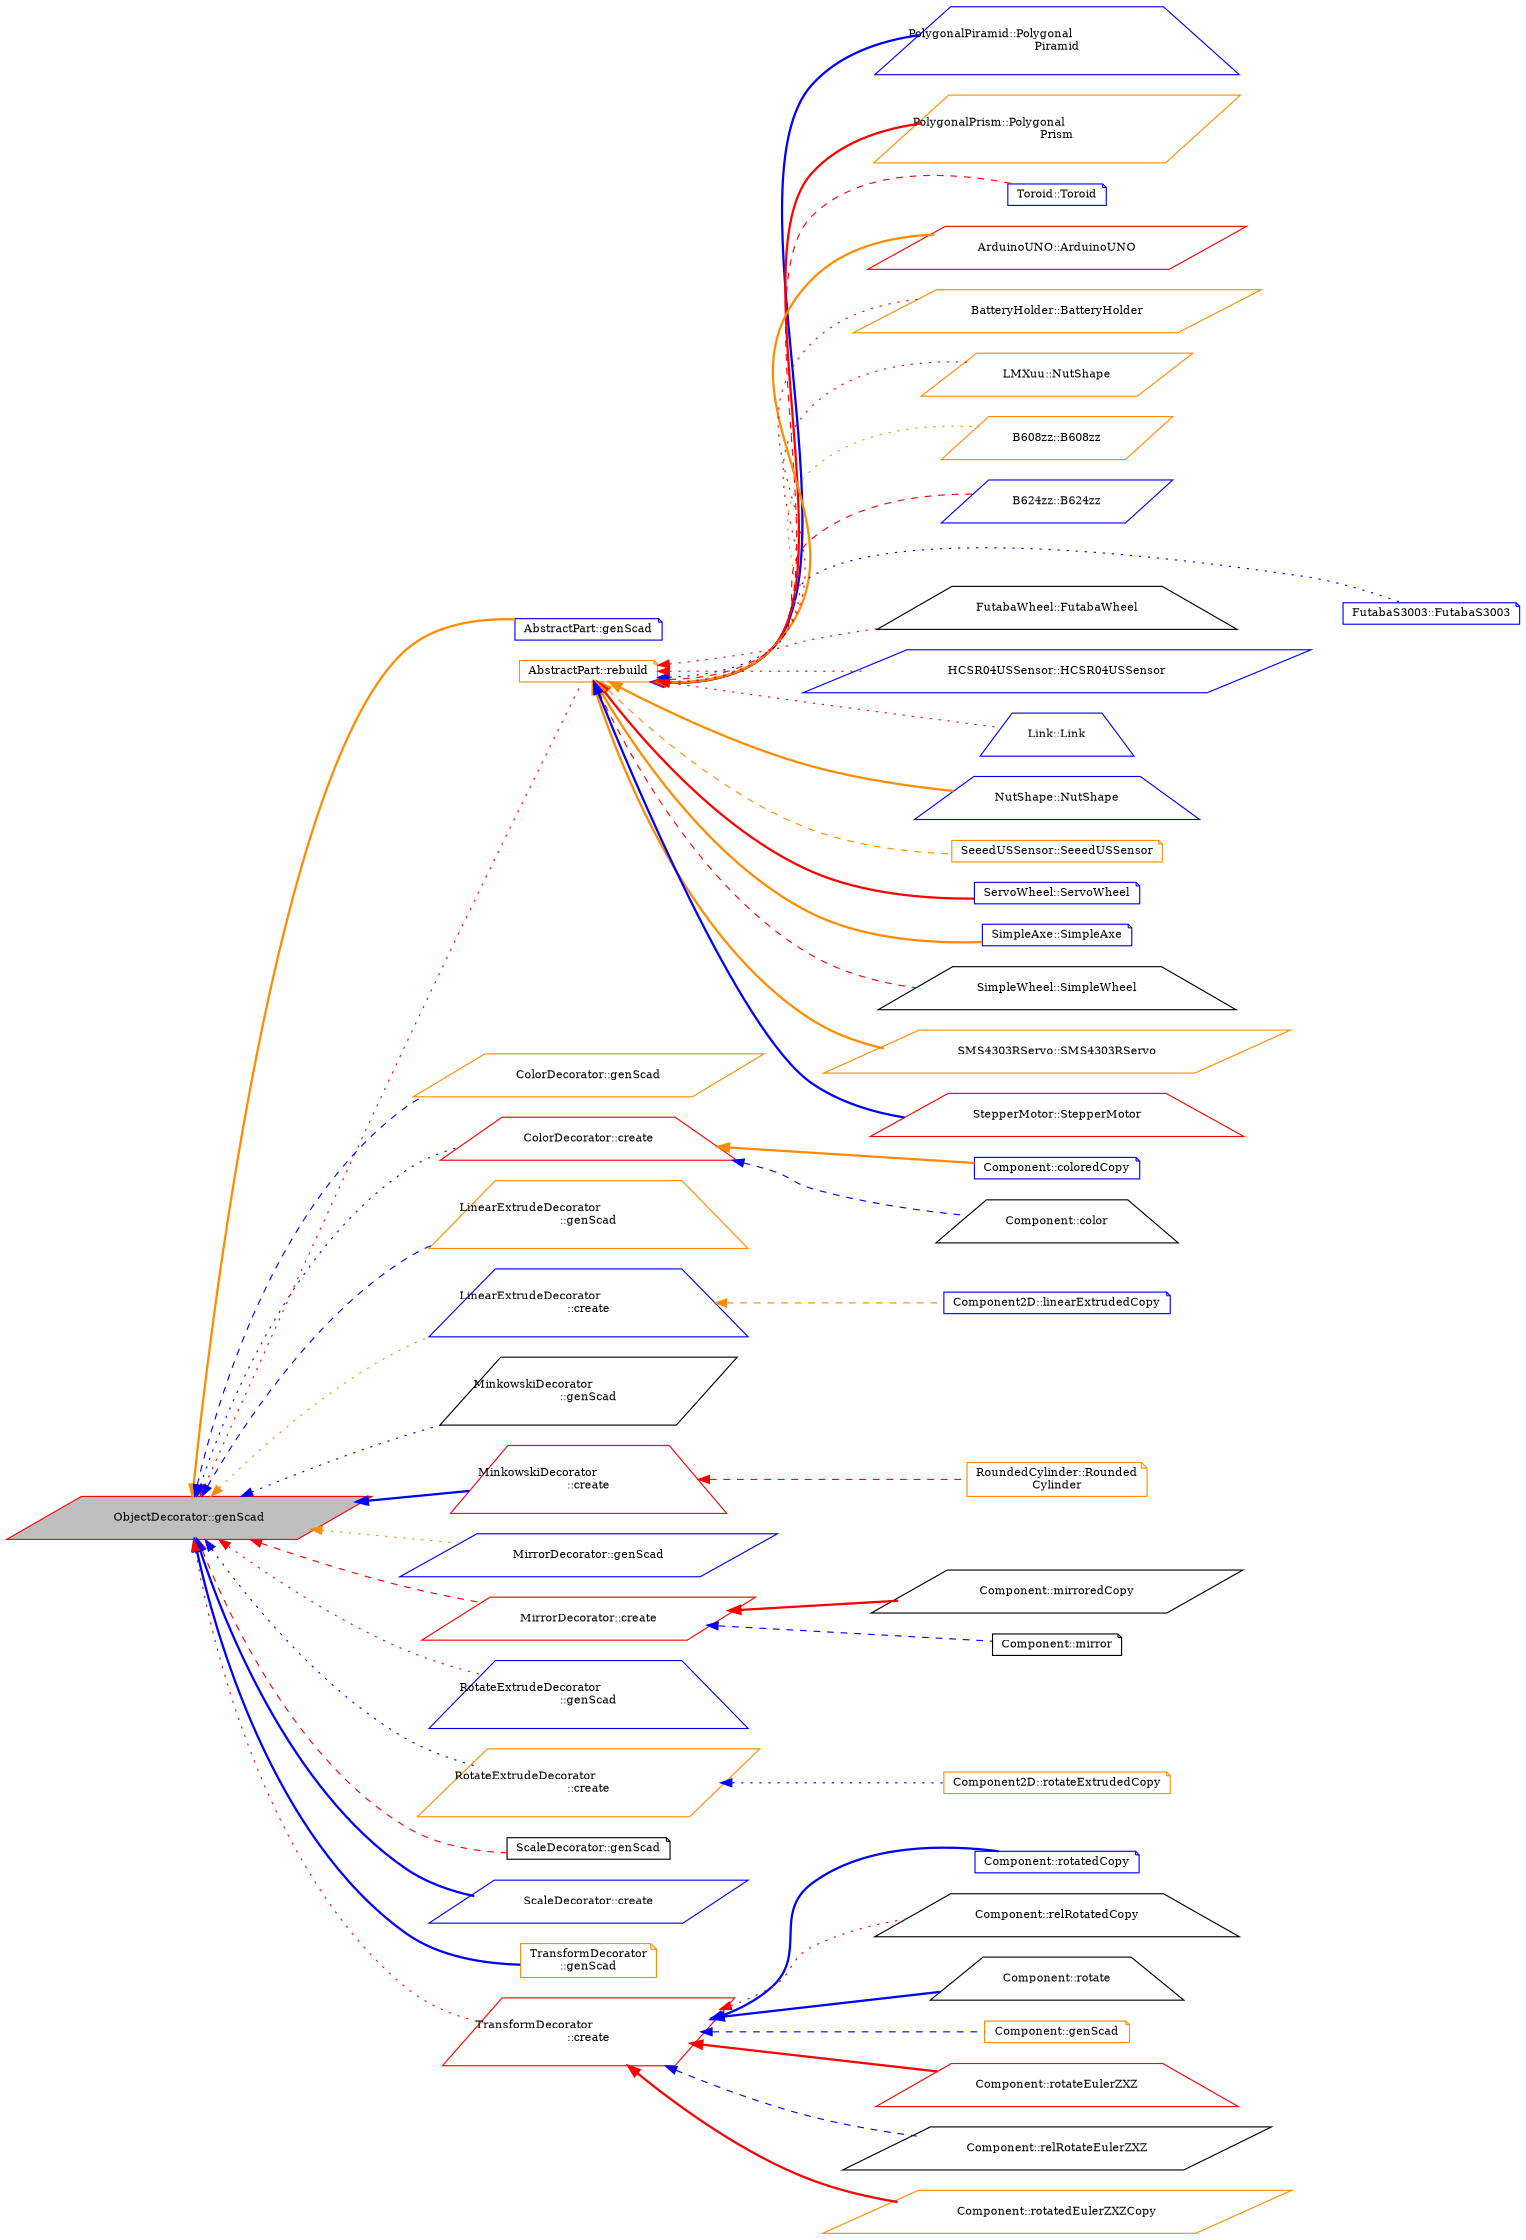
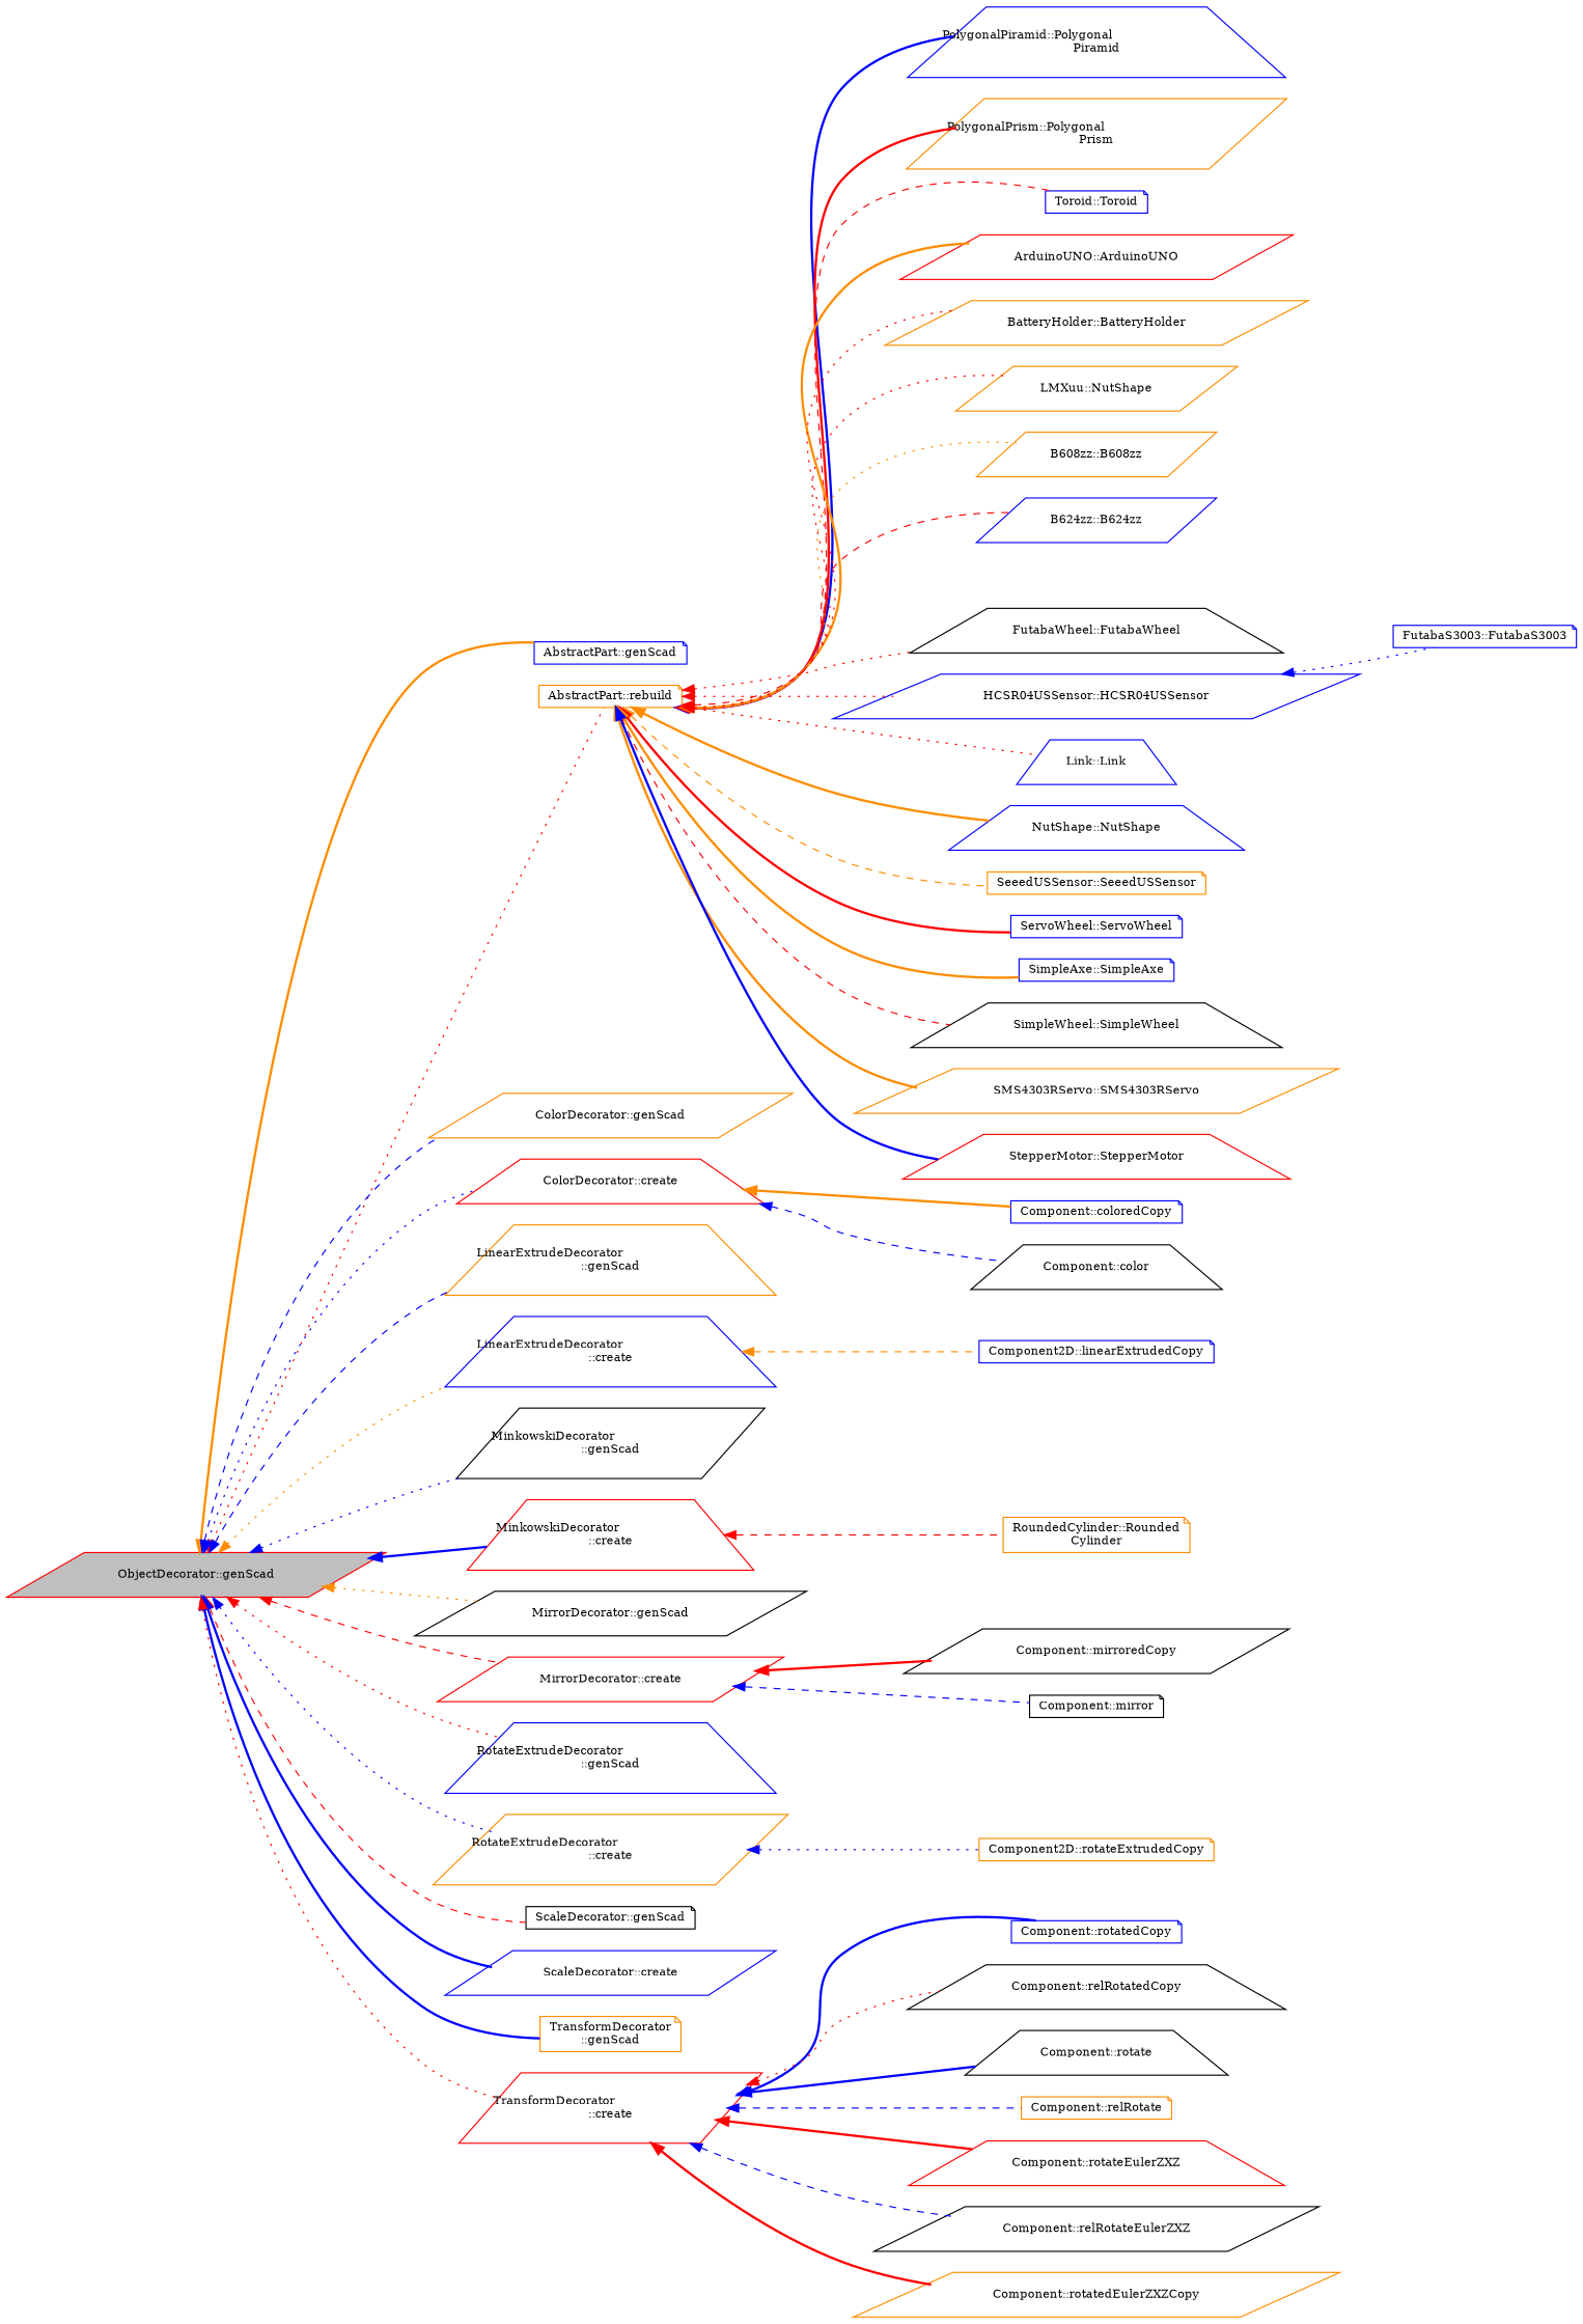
  digraph {
    fontname="DejaVu Serif"
    rankdir=LR
    node [color=blue fillcolor=white fontname="DejaVu Serif" fontsize=10 shape=parallelogram style=filled]
    edge [color=red dir=back fontname="DejaVu Serif" fontsize=10 labelfontname=Helvetica labelfontsize=10 style=bold]
    n1 [color=red fillcolor=grey75 fontcolor=black height=0.2 label="ObjectDecorator::genScad" width=0.4]
    n2 [height=0.2 label="AbstractPart::genScad" shape=note width=0.4]
    n3 [color=darkorange height=0.2 label="AbstractPart::rebuild" shape=note width=0.4]
    n4 [color=darkorange height=0.2 label="ColorDecorator::genScad" width=0.4]
    n5 [color=red height=0.2 label="ColorDecorator::create" shape=trapezium width=0.4]
    n6 [color=darkorange height=0.2 label="LinearExtrudeDecorator\l::genScad" shape=trapezium width=0.4]
    n7 [height=0.2 label="LinearExtrudeDecorator\l::create" shape=trapezium width=0.4]
    n8 [color=black height=0.2 label="MinkowskiDecorator\l::genScad" width=0.4]
    n9 [color=red height=0.2 label="MinkowskiDecorator\l::create" shape=trapezium width=0.4]
-   n10 [height=0.2 label="MirrorDecorator::genScad" width=0.4]
+   n10 [color=black height=0.2 label="MirrorDecorator::genScad" width=0.4]
    n11 [color=red height=0.2 label="MirrorDecorator::create" width=0.4]
    n12 [height=0.2 label="RotateExtrudeDecorator\l::genScad" shape=trapezium width=0.4]
    n13 [color=darkorange height=0.2 label="RotateExtrudeDecorator\l::create" width=0.4]
    n14 [color=black height=0.2 label="ScaleDecorator::genScad" shape=note width=0.4]
    n15 [height=0.2 label="ScaleDecorator::create" width=0.4]
    n16 [color=darkorange height=0.2 label="TransformDecorator\l::genScad" shape=note width=0.4]
    n17 [color=red height=0.2 label="TransformDecorator\l::create" width=0.4]
    n18 [height=0.2 label="PolygonalPiramid::Polygonal\lPiramid" shape=trapezium width=0.4]
    n19 [color=darkorange height=0.2 label="PolygonalPrism::Polygonal\lPrism" width=0.4]
    n20 [height=0.2 label="Toroid::Toroid" shape=note width=0.4]
    n21 [color=red height=0.2 label="ArduinoUNO::ArduinoUNO" width=0.4]
    n22 [color=darkorange height=0.2 label="BatteryHolder::BatteryHolder" width=0.4]
    n23 [color=darkorange height=0.2 label="LMXuu::NutShape" width=0.4]
    n24 [color=darkorange height=0.2 label="B608zz::B608zz" width=0.4]
    n25 [height=0.2 label="B624zz::B624zz" width=0.4]
    n26 [height=0.2 label="FutabaS3003::FutabaS3003" shape=note width=0.4]
    n27 [color=black height=0.2 label="FutabaWheel::FutabaWheel" shape=trapezium width=0.4]
    n28 [height=0.2 label="HCSR04USSensor::HCSR04USSensor" width=0.4]
    n29 [height=0.2 label="Link::Link" shape=trapezium width=0.4]
    n30 [height=0.2 label="NutShape::NutShape" shape=trapezium width=0.4]
    n31 [color=darkorange height=0.2 label="SeeedUSSensor::SeeedUSSensor" shape=note width=0.4]
    n32 [height=0.2 label="ServoWheel::ServoWheel" shape=note width=0.4]
    n33 [height=0.2 label="SimpleAxe::SimpleAxe" shape=note width=0.4]
    n34 [color=black height=0.2 label="SimpleWheel::SimpleWheel" shape=trapezium width=0.4]
    n35 [color=darkorange height=0.2 label="SMS4303RServo::SMS4303RServo" width=0.4]
    n36 [color=red height=0.2 label="StepperMotor::StepperMotor" shape=trapezium width=0.4]
    n37 [height=0.2 label="Component::coloredCopy" shape=note width=0.4]
    n38 [color=black height=0.2 label="Component::color" shape=trapezium width=0.4]
    n39 [height=0.2 label="Component2D::linearExtrudedCopy" shape=note width=0.4]
    n40 [color=darkorange height=0.2 label="RoundedCylinder::Rounded\lCylinder" shape=note width=0.4]
    n41 [color=black height=0.2 label="Component::mirroredCopy" width=0.4]
    n42 [color=black height=0.2 label="Component::mirror" shape=note width=0.4]
    n43 [color=darkorange height=0.2 label="Component2D::rotateExtrudedCopy" shape=note width=0.4]
    n44 [height=0.2 label="Component::rotatedCopy" shape=note width=0.4]
    n45 [color=black height=0.2 label="Component::relRotatedCopy" shape=trapezium width=0.4]
    n46 [color=black height=0.2 label="Component::rotate" shape=trapezium width=0.4]
-   n47 [color=darkorange height=0.2 label="Component::genScad" shape=note width=0.4]
+   n47 [color=darkorange height=0.2 label="Component::relRotate" shape=note width=0.4]
    n48 [color=red height=0.2 label="Component::rotateEulerZXZ" shape=trapezium width=0.4]
    n49 [color=black height=0.2 label="Component::relRotateEulerZXZ" width=0.4]
    n50 [color=darkorange height=0.2 label="Component::rotatedEulerZXZCopy" width=0.4]
    n1 -> n2 [color=darkorange]
    n1 -> n3 [style=dotted]
    n1 -> n4 [color=blue style=dashed]
    n1 -> n5 [color=blue style=dotted]
    n1 -> n6 [color=blue style=dashed]
    n1 -> n7 [color=darkorange style=dotted]
    n1 -> n8 [color=blue style=dotted]
    n1 -> n9 [color=blue]
    n1 -> n10 [color=darkorange style=dotted]
    n1 -> n11 [style=dashed]
    n1 -> n12 [style=dotted]
    n1 -> n13 [color=blue style=dotted]
    n1 -> n14 [style=dashed]
    n1 -> n15 [color=blue]
    n1 -> n16 [color=blue]
    n1 -> n17 [style=dotted]
    n3 -> n18 [color=blue]
    n3 -> n19
    n3 -> n20 [style=dashed]
    n3 -> n21 [color=darkorange]
    n3 -> n22 [style=dotted]
    n3 -> n23 [style=dotted]
    n3 -> n24 [color=darkorange style=dotted]
    n3 -> n25 [style=dashed]
-   n3 -> n26 [color=blue style=dotted]
+   n28 -> n26 [color=blue style=dotted]
    n3 -> n27 [style=dotted]
    n3 -> n28 [style=dotted]
    n3 -> n29 [style=dotted]
    n3 -> n30 [color=darkorange]
    n3 -> n31 [color=darkorange style=dashed]
    n3 -> n32
    n3 -> n33 [color=darkorange]
    n3 -> n34 [style=dashed]
    n3 -> n35 [color=darkorange]
    n3 -> n36 [color=blue]
    n5 -> n37 [color=darkorange]
    n5 -> n38 [color=blue style=dashed]
    n7 -> n39 [color=darkorange style=dashed]
    n9 -> n40 [style=dashed]
    n11 -> n41
    n11 -> n42 [color=blue style=dashed]
    n13 -> n43 [color=blue style=dotted]
    n17 -> n44 [color=blue]
    n17 -> n45 [style=dotted]
    n17 -> n46 [color=blue]
    n17 -> n47 [color=blue style=dashed]
    n17 -> n48
    n17 -> n49 [color=blue style=dashed]
    n17 -> n50
  }
